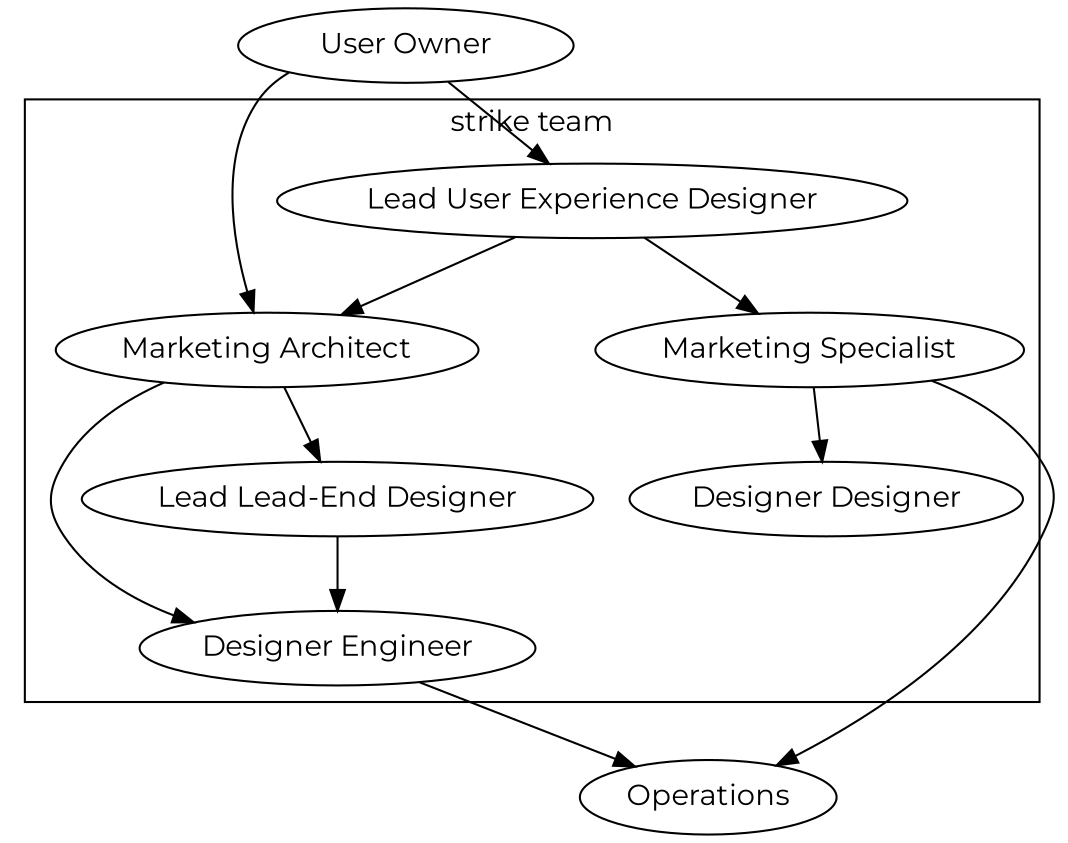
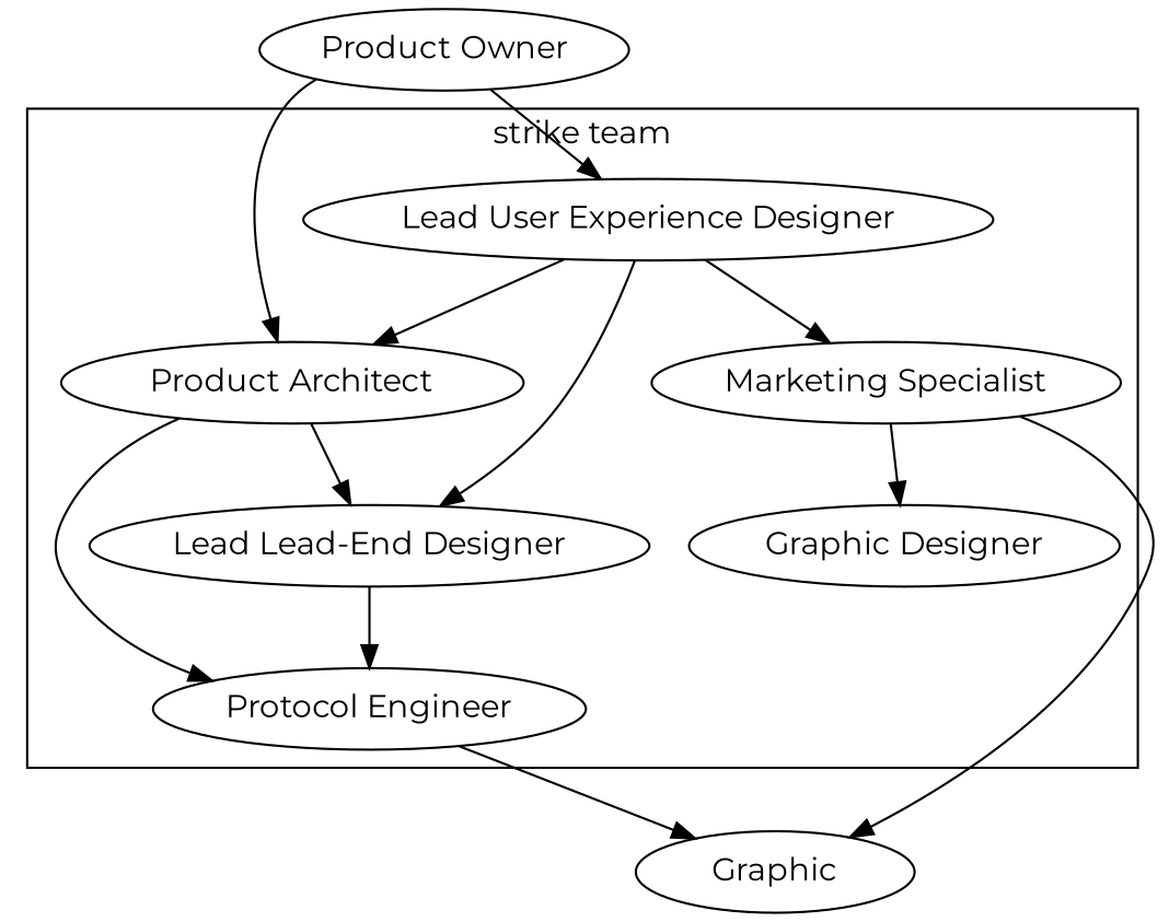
  digraph {
    fontname=Montserrat
    node [fontname=Montserrat]
    edge [fontname=Montserrat]
-   "Product Architect" [label="Marketing Architect"]
+   "Product Architect"
    n2 [label="Lead Lead-End Designer"]
-   "Protocol Engineer" [label="Designer Engineer"]
+   "Protocol Engineer"
    "Lead User Experience Designer"
    "Marketing Specialist"
-   "Graphic Designer" [label="Designer Designer"]
-   Operations
-   "Product Owner" [label="User Owner"]
+   "Graphic Designer"
+   Operations [label=Graphic]
+   "Product Owner"
    subgraph cluster_1 {
      label="strike team"
      "Product Architect"
      n2
      "Protocol Engineer"
      "Lead User Experience Designer"
      "Marketing Specialist"
      "Graphic Designer"
    }
    "Product Architect" -> n2
    "Product Architect" -> "Protocol Engineer"
    n2 -> "Protocol Engineer"
    "Protocol Engineer" -> Operations
    "Lead User Experience Designer" -> "Product Architect"
+   "Lead User Experience Designer" -> n2
    "Lead User Experience Designer" -> "Marketing Specialist"
    "Marketing Specialist" -> "Graphic Designer"
    "Marketing Specialist" -> Operations
    "Product Owner" -> "Product Architect"
    "Product Owner" -> "Lead User Experience Designer"
  }
